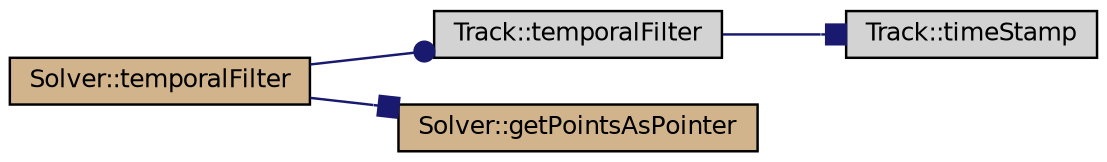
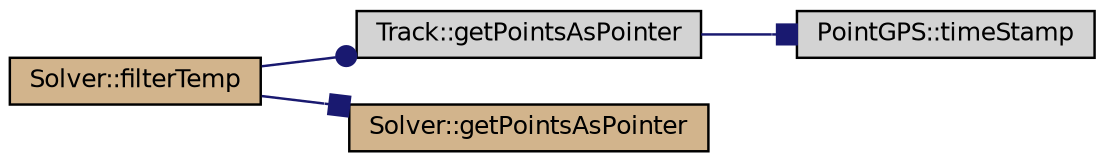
  digraph {
    rankdir=LR
    node [color=black fillcolor=tan fontname=Helvetica fontsize=10 shape=record style=filled]
    edge [arrowhead=box color=midnightblue fontname=Helvetica fontsize=10 labelfontname=Helvetica labelfontsize=10 style=solid]
-   n1 [fontcolor=black height=0.2 label="Solver::temporalFilter" width=0.4]
-   n2 [fillcolor=lightgrey height=0.2 label="Track::temporalFilter" width=0.4]
+   n1 [fontcolor=black height=0.2 label="Solver::filterTemp" width=0.4]
+   n2 [fillcolor=lightgrey height=0.2 label="Track::getPointsAsPointer" width=0.4]
    n3 [height=0.2 label="Solver::getPointsAsPointer" width=0.4]
-   n4 [fillcolor=lightgrey height=0.2 label="Track::timeStamp" width=0.4]
+   n4 [fillcolor=lightgrey height=0.2 label="PointGPS::timeStamp" width=0.4]
    n1 -> n2 [arrowhead=dot]
    n1 -> n3
    n2 -> n4
  }
